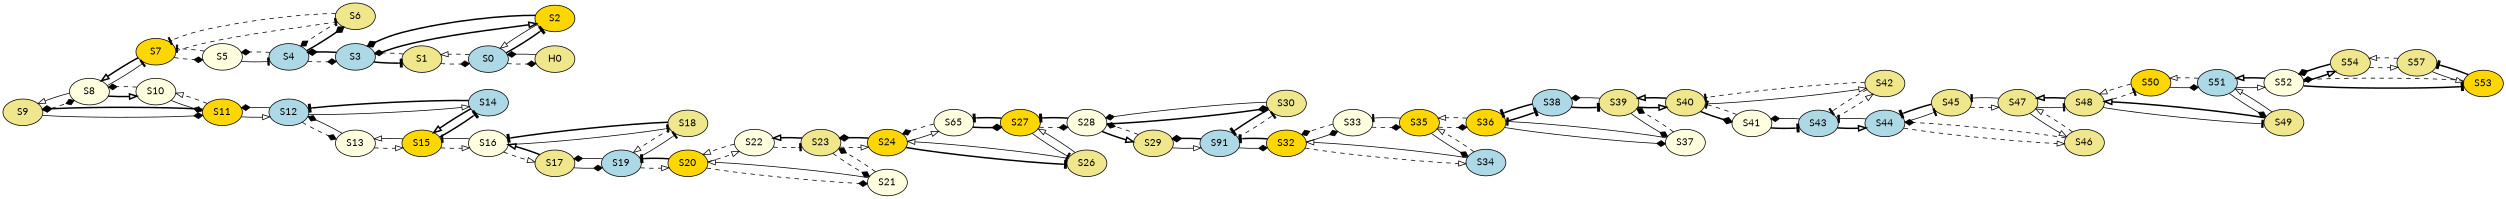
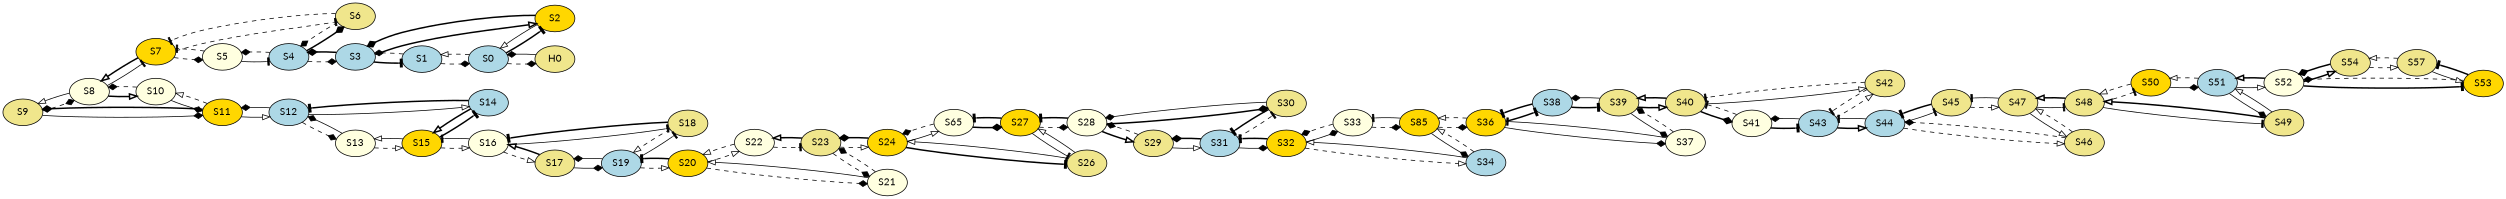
  strict digraph {
    fontname=Lato
    rankdir=LR
    node [fillcolor=khaki fontname=Lato style=filled type=switch]
    edge [arrowhead=onormal dst_port=1 fontname=Lato src_port=1 style=dashed]
    S9 [ip="10.0.0.9" mac="00:00:0a:00:00:09"]
    S8 [fillcolor=lightyellow ip="10.0.0.8" mac="00:00:0a:00:00:08"]
    S11 [fillcolor=gold ip="10.0.0.11" mac="00:00:0a:00:00:0b"]
    S7 [fillcolor=gold ip="10.0.0.7" mac="00:00:0a:00:00:07"]
    S10 [fillcolor=lightyellow ip="10.0.0.10" mac="00:00:0a:00:00:0a"]
    S12 [fillcolor=lightblue ip="10.0.0.12" mac="00:00:0a:00:00:0c"]
    S6 [ip="10.0.0.6" mac="00:00:0a:00:00:06"]
    S5 [fillcolor=lightyellow ip="10.0.0.5" mac="00:00:0a:00:00:05"]
    S14 [fillcolor=lightblue ip="10.0.0.14" mac="00:00:0a:00:00:0e"]
    S13 [fillcolor=lightyellow ip="10.0.0.13" mac="00:00:0a:00:00:0d"]
    S4 [fillcolor=lightblue ip="10.0.0.4" mac="00:00:0a:00:00:04"]
    S24 [fillcolor=gold ip="10.0.0.24" mac="00:00:0a:00:00:18"]
    n13 [fillcolor=lightyellow ip="10.0.0.25" label=S65 mac="00:00:0a:00:00:19"]
    S23 [ip="10.0.0.23" mac="00:00:0a:00:00:17"]
    S26 [ip="10.0.0.26" mac="00:00:0a:00:00:1a"]
    S27 [fillcolor=gold ip="10.0.0.27" mac="00:00:0a:00:00:1b"]
    S22 [fillcolor=lightyellow ip="10.0.0.22" mac="00:00:0a:00:00:16"]
    S21 [fillcolor=lightyellow ip="10.0.0.21" mac="00:00:0a:00:00:15"]
    S28 [fillcolor=lightyellow ip="10.0.0.28" mac="00:00:0a:00:00:1c"]
    S20 [fillcolor=gold ip="10.0.0.20" mac="00:00:0a:00:00:14"]
    S3 [fillcolor=lightblue ip="10.0.0.3" mac="00:00:0a:00:00:03"]
    S2 [fillcolor=gold ip="10.0.0.2" mac="00:00:0a:00:00:02"]
-   S1 [ip="10.0.0.1" mac="00:00:0a:00:00:01"]
+   S1 [fillcolor=lightblue ip="10.0.0.1" mac="00:00:0a:00:00:01"]
    S0 [fillcolor=lightblue ip="10.0.0.0" mac="00:00:0a:00:00:00"]
    H0 [ip="10.255.255.253" mac="00:00:0a:ff:ff:fd" type=host]
    n26 [ip="10.0.0.55" label=S57 mac="00:00:0a:00:00:37"]
    S54 [ip="10.0.0.54" mac="00:00:0a:00:00:36"]
    S53 [fillcolor=gold ip="10.0.0.53" mac="00:00:0a:00:00:35"]
    S52 [fillcolor=lightyellow ip="10.0.0.52" mac="00:00:0a:00:00:34"]
    S51 [fillcolor=lightblue ip="10.0.0.51" mac="00:00:0a:00:00:33"]
    S50 [fillcolor=gold ip="10.0.0.50" mac="00:00:0a:00:00:32"]
    S49 [ip="10.0.0.49" mac="00:00:0a:00:00:31"]
    S15 [fillcolor=gold ip="10.0.0.15" mac="00:00:0a:00:00:0f"]
    S16 [fillcolor=lightyellow ip="10.0.0.16" mac="00:00:0a:00:00:10"]
    S18 [ip="10.0.0.18" mac="00:00:0a:00:00:12"]
    S17 [ip="10.0.0.17" mac="00:00:0a:00:00:11"]
    S19 [fillcolor=lightblue ip="10.0.0.19" mac="00:00:0a:00:00:13"]
    S48 [ip="10.0.0.48" mac="00:00:0a:00:00:30"]
    S47 [ip="10.0.0.47" mac="00:00:0a:00:00:2f"]
    S45 [ip="10.0.0.45" mac="00:00:0a:00:00:2d"]
    S46 [ip="10.0.0.46" mac="00:00:0a:00:00:2e"]
    S30 [ip="10.0.0.30" mac="00:00:0a:00:00:1e"]
    S29 [ip="10.0.0.29" mac="00:00:0a:00:00:1d"]
    S39 [ip="10.0.0.39" mac="00:00:0a:00:00:27"]
    S38 [fillcolor=lightblue ip="10.0.0.38" mac="00:00:0a:00:00:26"]
    S40 [ip="10.0.0.40" mac="00:00:0a:00:00:28"]
    S37 [fillcolor=lightyellow ip="10.0.0.37" mac="00:00:0a:00:00:25"]
    S36 [fillcolor=gold ip="10.0.0.36" mac="00:00:0a:00:00:24"]
    S42 [ip="10.0.0.42" mac="00:00:0a:00:00:2a"]
    S41 [fillcolor=lightyellow ip="10.0.0.41" mac="00:00:0a:00:00:29"]
-   S35 [fillcolor=gold ip="10.0.0.35" mac="00:00:0a:00:00:23"]
+   S35 [fillcolor=gold ip="10.0.0.35" mac="00:00:0a:00:00:23" label=S85]
    S43 [fillcolor=lightblue ip="10.0.0.43" mac="00:00:0a:00:00:2b"]
    S33 [fillcolor=lightyellow ip="10.0.0.33" mac="00:00:0a:00:00:21"]
    S34 [fillcolor=lightblue ip="10.0.0.34" mac="00:00:0a:00:00:22"]
-   S31 [fillcolor=lightblue ip="10.0.0.31" mac="00:00:0a:00:00:1f" label=S91]
+   S31 [fillcolor=lightblue ip="10.0.0.31" mac="00:00:0a:00:00:1f"]
    S32 [fillcolor=gold ip="10.0.0.32" mac="00:00:0a:00:00:20"]
    S44 [fillcolor=lightblue ip="10.0.0.44" mac="00:00:0a:00:00:2c"]
    S9 -> S8 [arrowhead=diamond dst_port=2]
    S9 -> S11 [arrowhead=diamond src_port=2 style=solid]
    S8 -> S9 [src_port=2 style=solid]
    S8 -> S7 [arrowhead=tee dst_port=3 style=solid]
    S8 -> S10 [src_port=3 style=bold]
    S11 -> S9 [arrowhead=diamond dst_port=2 style=bold]
    S11 -> S10 [dst_port=2 src_port=2]
    S11 -> S12 [src_port=3 style=solid]
    S7 -> S8 [src_port=3 style=bold]
    S7 -> S6 [arrowhead=tee dst_port=2 src_port=2]
    S7 -> S5 [arrowhead=diamond dst_port=2]
    S10 -> S8 [arrowhead=diamond dst_port=3]
    S10 -> S11 [arrowhead=diamond dst_port=2 src_port=2 style=solid]
    S12 -> S11 [arrowhead=diamond dst_port=3 style=solid]
    S12 -> S14 [src_port=3 style=solid]
    S12 -> S13 [arrowhead=diamond src_port=2]
    S6 -> S7 [arrowhead=tee dst_port=2 src_port=2]
    S6 -> S4 [arrowhead=diamond dst_port=3]
    S5 -> S7 [arrowhead=tee src_port=2]
    S5 -> S4 [arrowhead=tee dst_port=2 style=solid]
    S14 -> S12 [arrowhead=tee dst_port=3 style=bold]
    S14 -> S15 [dst_port=2 src_port=2 style=bold]
    S13 -> S12 [arrowhead=diamond dst_port=2 style=solid]
    S13 -> S15 [src_port=2]
    S4 -> S6 [arrowhead=diamond src_port=3 style=bold]
    S4 -> S5 [arrowhead=diamond src_port=2]
    S4 -> S3 [arrowhead=diamond dst_port=3]
    S24 -> n13 [src_port=2 style=solid]
    S24 -> S23 [arrowhead=diamond dst_port=3 style=bold]
    S24 -> S26 [arrowhead=tee src_port=3 style=bold]
    n13 -> S24 [arrowhead=diamond dst_port=2]
    n13 -> S27 [arrowhead=diamond src_port=2 style=bold]
    S23 -> S24 [src_port=3]
    S23 -> S22 [dst_port=2 src_port=2 style=bold]
    S23 -> S21 [arrowhead=diamond dst_port=2]
    S26 -> S24 [dst_port=3 style=solid]
    S26 -> S27 [dst_port=2 src_port=2 style=solid]
    S27 -> n13 [arrowhead=tee dst_port=2 style=bold]
    S27 -> S26 [arrowhead=tee dst_port=2 src_port=2 style=solid]
    S27 -> S28 [arrowhead=diamond src_port=3]
    S22 -> S23 [arrowhead=tee dst_port=2 src_port=2]
    S22 -> S20 [dst_port=3]
    S21 -> S23 [arrowhead=diamond src_port=2]
    S21 -> S20 [dst_port=2 style=solid]
    S28 -> S27 [arrowhead=tee dst_port=3 style=bold]
    S28 -> S30 [arrowhead=diamond src_port=3 style=bold]
    S28 -> S29 [src_port=2 style=bold]
    S20 -> S22 [src_port=3]
    S20 -> S21 [arrowhead=diamond src_port=2]
    S20 -> S19 [arrowhead=tee dst_port=3 style=bold]
    S3 -> S4 [arrowhead=diamond src_port=3 style=bold]
    S3 -> S2 [dst_port=2 src_port=2 style=bold]
    S3 -> S1 [arrowhead=tee dst_port=2 style=bold]
    S2 -> S3 [arrowhead=diamond dst_port=2 src_port=2 style=bold]
    S2 -> S0 [dst_port=3 style=solid]
    S1 -> S3 [arrowhead=diamond src_port=2]
    S1 -> S0 [arrowhead=diamond dst_port=2]
    S0 -> S2 [arrowhead=tee src_port=3 style=bold]
    S0 -> S1 [src_port=2]
    S0 -> H0 [arrowhead=diamond]
    H0 -> S0 [arrowhead=diamond style=solid]
    n26 -> S54 [dst_port=2 src_port=2]
    n26 -> S53 [dst_port=2 style=solid]
    S54 -> n26 [dst_port=2 src_port=2]
    S54 -> S52 [arrowhead=diamond dst_port=3 style=bold]
    S53 -> n26 [arrowhead=tee src_port=2 style=bold]
    S53 -> S52 [arrowhead=diamond dst_port=2]
    S52 -> S54 [src_port=3 style=bold]
    S52 -> S53 [arrowhead=tee src_port=2 style=bold]
    S52 -> S51 [dst_port=3 style=bold]
    S51 -> S52 [src_port=3 style=solid]
    S51 -> S50 [dst_port=2 src_port=2]
    S51 -> S49 [arrowhead=diamond dst_port=2 style=solid]
    S50 -> S51 [arrowhead=diamond dst_port=2 src_port=2 style=solid]
    S50 -> S48 [dst_port=3]
    S49 -> S51 [src_port=2 style=solid]
    S49 -> S48 [dst_port=2 style=bold]
    S15 -> S14 [arrowhead=tee dst_port=2 src_port=2 style=bold]
    S15 -> S13 [dst_port=2 style=solid]
    S15 -> S16 [src_port=3]
    S16 -> S15 [arrowhead=tee dst_port=3 style=solid]
    S16 -> S18 [arrowhead=tee src_port=3 style=solid]
    S16 -> S17 [src_port=2]
    S18 -> S16 [arrowhead=tee dst_port=3 style=bold]
    S18 -> S19 [dst_port=2 src_port=2]
    S17 -> S16 [dst_port=2 style=bold]
    S17 -> S19 [arrowhead=diamond src_port=2 style=solid]
    S19 -> S20 [src_port=3]
    S19 -> S18 [arrowhead=tee dst_port=2 src_port=2 style=solid]
    S19 -> S17 [arrowhead=diamond dst_port=2 style=solid]
    S48 -> S50 [arrowhead=tee src_port=3]
    S48 -> S49 [arrowhead=tee src_port=2 style=solid]
    S48 -> S47 [dst_port=3 style=bold]
    S47 -> S48 [arrowhead=tee src_port=3 style=solid]
    S47 -> S45 [arrowhead=tee dst_port=2 style=solid]
    S47 -> S46 [dst_port=2 src_port=2 style=solid]
    S45 -> S47 [src_port=2]
    S45 -> S44 [arrowhead=tee dst_port=2 style=bold]
    S46 -> S47 [dst_port=2 src_port=2]
    S46 -> S44 [arrowhead=diamond dst_port=3]
    S30 -> S28 [arrowhead=diamond dst_port=3 style=solid]
    S30 -> S31 [arrowhead=tee dst_port=2 src_port=2 style=bold]
    S29 -> S28 [arrowhead=diamond dst_port=2]
    S29 -> S31 [src_port=2 style=solid]
    S39 -> S38 [arrowhead=diamond dst_port=2 src_port=2 style=solid]
    S39 -> S40 [src_port=3 style=bold]
    S39 -> S37 [arrowhead=diamond dst_port=2 style=solid]
    S38 -> S39 [arrowhead=tee dst_port=2 src_port=2 style=bold]
    S38 -> S36 [arrowhead=tee dst_port=3 style=bold]
    S40 -> S39 [dst_port=3 style=bold]
    S40 -> S42 [src_port=3 style=solid]
    S40 -> S41 [arrowhead=diamond src_port=2 style=bold]
    S37 -> S39 [arrowhead=diamond src_port=2]
    S37 -> S36 [arrowhead=tee dst_port=2 style=solid]
    S36 -> S38 [arrowhead=tee src_port=3 style=bold]
    S36 -> S37 [arrowhead=diamond src_port=2 style=solid]
    S36 -> S35 [dst_port=3]
    S42 -> S40 [arrowhead=tee dst_port=3]
    S42 -> S43 [arrowhead=tee dst_port=2 src_port=2]
    S41 -> S40 [arrowhead=tee dst_port=2]
    S41 -> S43 [arrowhead=tee src_port=2 style=bold]
    S35 -> S36 [arrowhead=diamond src_port=3]
    S35 -> S33 [arrowhead=tee dst_port=2 style=solid]
    S35 -> S34 [arrowhead=diamond dst_port=2 src_port=2 style=solid]
    S43 -> S42 [dst_port=2 src_port=2]
    S43 -> S41 [arrowhead=diamond dst_port=2 style=solid]
    S43 -> S44 [src_port=3 style=bold]
    S33 -> S35 [arrowhead=diamond src_port=2]
    S33 -> S32 [arrowhead=diamond dst_port=2]
    S34 -> S35 [dst_port=2 src_port=2]
    S34 -> S32 [dst_port=3 style=solid]
    S31 -> S30 [arrowhead=tee dst_port=2 src_port=2]
    S31 -> S29 [arrowhead=diamond dst_port=2 style=bold]
    S31 -> S32 [arrowhead=diamond src_port=3 style=solid]
    S32 -> S33 [arrowhead=diamond src_port=2 style=solid]
    S32 -> S34 [src_port=3]
    S32 -> S31 [arrowhead=tee dst_port=3 style=bold]
    S44 -> S45 [arrowhead=tee src_port=2 style=solid]
    S44 -> S46 [src_port=3]
    S44 -> S43 [arrowhead=tee dst_port=3 style=solid]
  }
